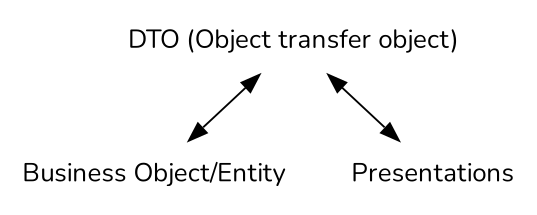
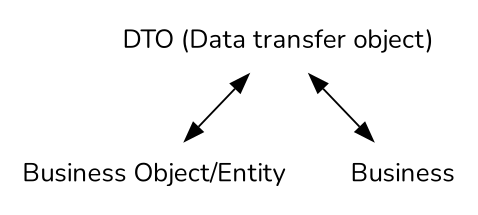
  digraph {
    fontname=Nunito
    node [fontname=Nunito shape=plaintext]
    edge [dir=both fontname=Nunito]
-   n1 [label="DTO (Object transfer object)"]
+   n1 [label="DTO (Data transfer object)"]
    n2 [label="Business Object/Entity"]
-   n3 [label=Presentations]
+   n3 [label=Business]
    n1 -> n2
    n1 -> n3
  }
